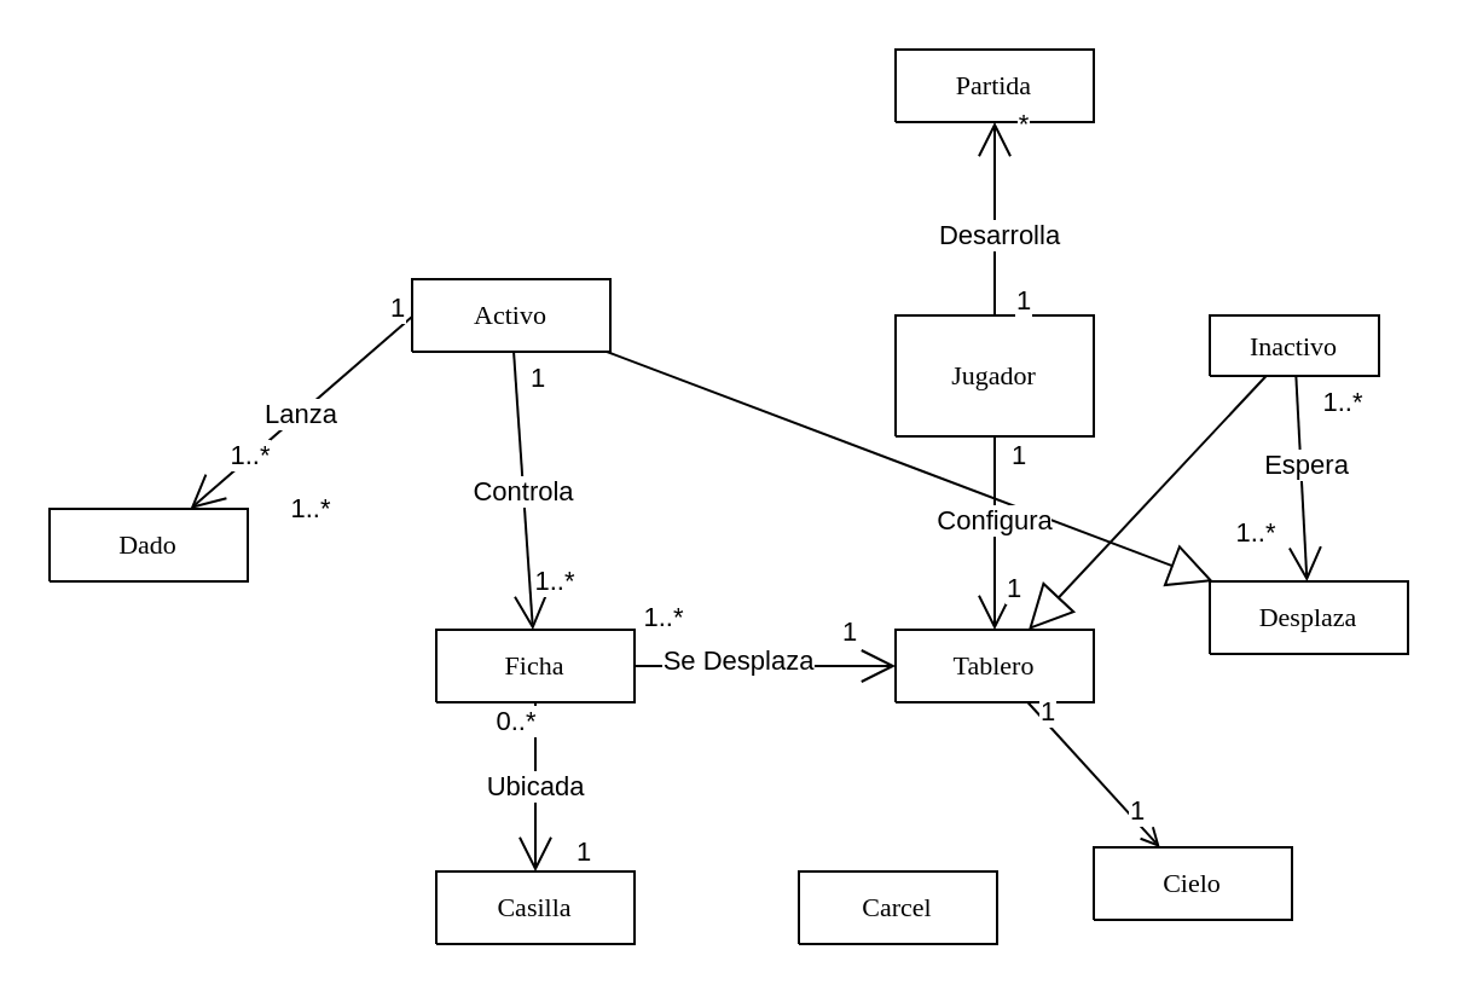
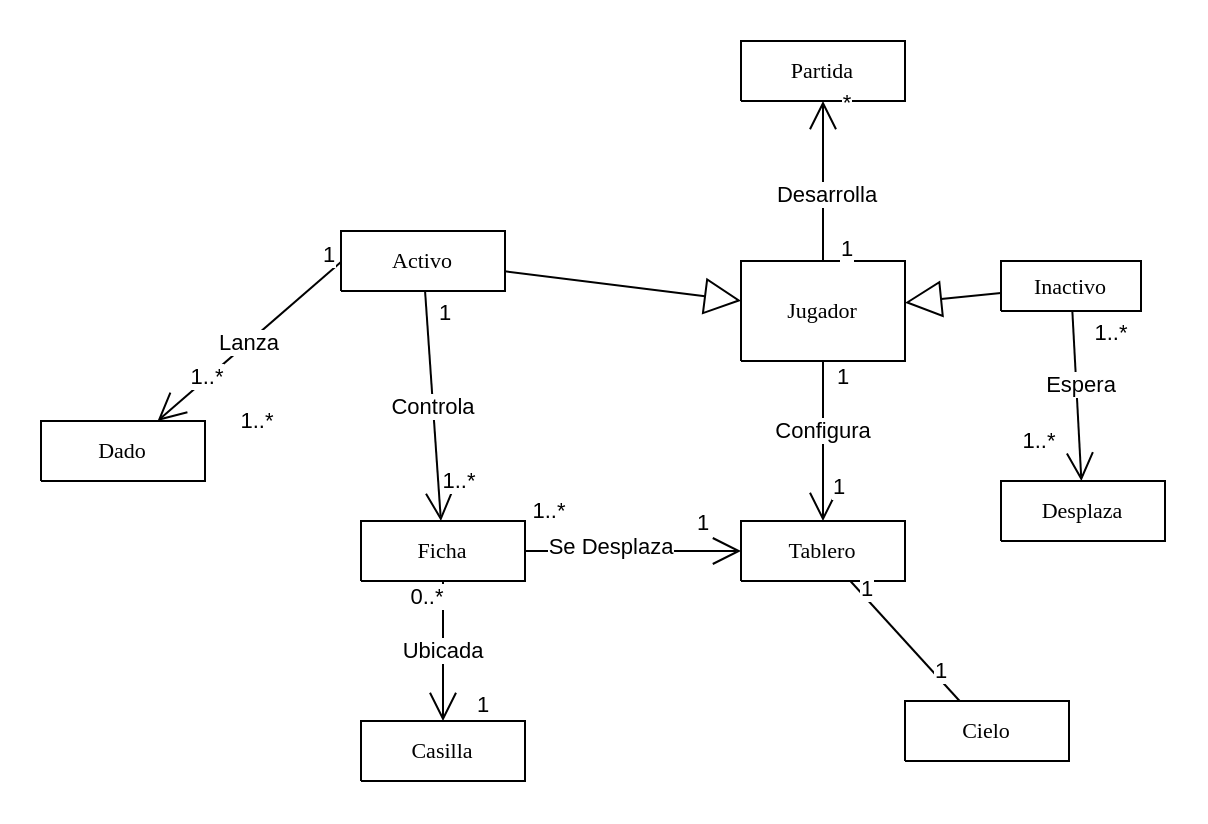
  <mxCell id="0" />
  <mxCell id="1" parent="0" />
  <mxCell id="2" value="&lt;font style=&quot;font-size:11px;font-family:Calibri;color:#000000;direction:ltr;letter-spacing:0px;line-height:120%;opacity:1&quot;&gt;Desplaza&lt;br&gt;&lt;/font&gt;" style="verticalAlign=middle;align=center;vsdxID=7;fillColor=#FFFFFF;gradientColor=none;shape=stencil(nZBLDoAgDERP0z3SIyjew0SURgSD+Lu9kMZoXLhwN9O+tukAlrNpJg1SzDH4QW/URgNYgZTkjA4UkwJUgGXng+6DX1zLfmoymdXo17xh5zmRJ6Q42BWCfc2oJfdAr+Yv+AP9Cb7OJ3H/2JG1HNGz/84klThPVCc=);strokeColor=#000000;spacingTop=-1;spacingBottom=-1;spacingLeft=-1;spacingRight=-1;labelBackgroundColor=none;rounded=0;html=1;whiteSpace=wrap;" parent="1" vertex="1"><mxGeometry x="500" y="240" width="82" height="30" as="geometry" /></mxCell>
  <mxCell id="3" value="&lt;font style=&quot;font-size:11px;font-family:Calibri;color:#000000;direction:ltr;letter-spacing:0px;line-height:120%;opacity:1&quot;&gt;Ficha&lt;br&gt;&lt;/font&gt;" style="verticalAlign=middle;align=center;vsdxID=7;fillColor=#FFFFFF;gradientColor=none;shape=stencil(nZBLDoAgDERP0z3SIyjew0SURgSD+Lu9kMZoXLhwN9O+tukAlrNpJg1SzDH4QW/URgNYgZTkjA4UkwJUgGXng+6DX1zLfmoymdXo17xh5zmRJ6Q42BWCfc2oJfdAr+Yv+AP9Cb7OJ3H/2JG1HNGz/84klThPVCc=);strokeColor=#000000;spacingTop=-1;spacingBottom=-1;spacingLeft=-1;spacingRight=-1;labelBackgroundColor=none;rounded=0;html=1;whiteSpace=wrap;" parent="1" vertex="1"><mxGeometry x="180" y="260" width="82" height="30" as="geometry" /></mxCell>
  <mxCell id="4" value="&lt;font style=&quot;font-size:11px;font-family:Calibri;color:#000000;direction:ltr;letter-spacing:0px;line-height:120%;opacity:1&quot;&gt;Dado&lt;br&gt;&lt;/font&gt;" style="verticalAlign=middle;align=center;vsdxID=7;fillColor=#FFFFFF;gradientColor=none;shape=stencil(nZBLDoAgDERP0z3SIyjew0SURgSD+Lu9kMZoXLhwN9O+tukAlrNpJg1SzDH4QW/URgNYgZTkjA4UkwJUgGXng+6DX1zLfmoymdXo17xh5zmRJ6Q42BWCfc2oJfdAr+Yv+AP9Cb7OJ3H/2JG1HNGz/84klThPVCc=);strokeColor=#000000;spacingTop=-1;spacingBottom=-1;spacingLeft=-1;spacingRight=-1;labelBackgroundColor=none;rounded=0;html=1;whiteSpace=wrap;" parent="1" vertex="1"><mxGeometry x="20" y="210" width="82" height="30" as="geometry" /></mxCell>
  <mxCell id="5" value="&lt;font style=&quot;font-size:11px;font-family:Calibri;color:#000000;direction:ltr;letter-spacing:0px;line-height:120%;opacity:1&quot;&gt;Tablero&lt;br&gt;&lt;/font&gt;" style="verticalAlign=middle;align=center;vsdxID=7;fillColor=#FFFFFF;gradientColor=none;shape=stencil(nZBLDoAgDERP0z3SIyjew0SURgSD+Lu9kMZoXLhwN9O+tukAlrNpJg1SzDH4QW/URgNYgZTkjA4UkwJUgGXng+6DX1zLfmoymdXo17xh5zmRJ6Q42BWCfc2oJfdAr+Yv+AP9Cb7OJ3H/2JG1HNGz/84klThPVCc=);strokeColor=#000000;spacingTop=-1;spacingBottom=-1;spacingLeft=-1;spacingRight=-1;labelBackgroundColor=none;rounded=0;html=1;whiteSpace=wrap;" parent="1" vertex="1"><mxGeometry x="370" y="260" width="82" height="30" as="geometry" /></mxCell>
  <mxCell id="6" value="&lt;font style=&quot;font-size:11px;font-family:Calibri;color:#000000;direction:ltr;letter-spacing:0px;line-height:120%;opacity:1&quot;&gt;Jugador&lt;br&gt;&lt;/font&gt;" style="verticalAlign=middle;align=center;vsdxID=7;fillColor=#FFFFFF;gradientColor=none;shape=stencil(nZBLDoAgDERP0z3SIyjew0SURgSD+Lu9kMZoXLhwN9O+tukAlrNpJg1SzDH4QW/URgNYgZTkjA4UkwJUgGXng+6DX1zLfmoymdXo17xh5zmRJ6Q42BWCfc2oJfdAr+Yv+AP9Cb7OJ3H/2JG1HNGz/84klThPVCc=);strokeColor=#000000;spacingTop=-1;spacingBottom=-1;spacingLeft=-1;spacingRight=-1;labelBackgroundColor=none;rounded=0;html=1;whiteSpace=wrap;" parent="1" vertex="1"><mxGeometry x="370" y="130" width="82" height="50" as="geometry" /></mxCell>
- <mxCell id="7" value="" style="endArrow=block;endSize=16;endFill=0;html=1;rounded=0;" parent="1" source="10" target="5" edge="1"><mxGeometry width="160" relative="1" as="geometry"><mxPoint x="280" y="90" as="sourcePoint" /><mxPoint x="390" y="140" as="targetPoint" /></mxGeometry></mxCell>
- <mxCell id="8" value="" style="endArrow=block;endSize=16;endFill=0;html=1;rounded=0;" parent="1" source="9" target="2" edge="1"><mxGeometry width="160" relative="1" as="geometry"><mxPoint x="270" y="150" as="sourcePoint" /><mxPoint x="390" y="160" as="targetPoint" /></mxGeometry></mxCell>
+ <mxCell id="7" value="" style="endArrow=block;endSize=16;endFill=0;html=1;rounded=0;" parent="1" source="10" target="6" edge="1"><mxGeometry width="160" relative="1" as="geometry"><mxPoint x="280" y="90" as="sourcePoint" /><mxPoint x="390" y="140" as="targetPoint" /></mxGeometry></mxCell>
+ <mxCell id="8" value="" style="endArrow=block;endSize=16;endFill=0;html=1;rounded=0;" parent="1" source="9" target="6" edge="1"><mxGeometry width="160" relative="1" as="geometry"><mxPoint x="270" y="150" as="sourcePoint" /><mxPoint x="390" y="160" as="targetPoint" /></mxGeometry></mxCell>
  <mxCell id="9" value="&lt;font style=&quot;font-size:11px;font-family:Calibri;color:#000000;direction:ltr;letter-spacing:0px;line-height:120%;opacity:1&quot;&gt;Activo&lt;br&gt;&lt;/font&gt;" style="verticalAlign=middle;align=center;vsdxID=7;fillColor=#FFFFFF;gradientColor=none;shape=stencil(nZBLDoAgDERP0z3SIyjew0SURgSD+Lu9kMZoXLhwN9O+tukAlrNpJg1SzDH4QW/URgNYgZTkjA4UkwJUgGXng+6DX1zLfmoymdXo17xh5zmRJ6Q42BWCfc2oJfdAr+Yv+AP9Cb7OJ3H/2JG1HNGz/84klThPVCc=);strokeColor=#000000;spacingTop=-1;spacingBottom=-1;spacingLeft=-1;spacingRight=-1;labelBackgroundColor=none;rounded=0;html=1;whiteSpace=wrap;" parent="1" vertex="1"><mxGeometry x="170" y="115" width="82" height="30" as="geometry" /></mxCell>
  <mxCell id="10" value="&lt;font style=&quot;font-size:11px;font-family:Calibri;color:#000000;direction:ltr;letter-spacing:0px;line-height:120%;opacity:1&quot;&gt;Inactivo&lt;br&gt;&lt;/font&gt;" style="verticalAlign=middle;align=center;vsdxID=7;fillColor=#FFFFFF;gradientColor=none;shape=stencil(nZBLDoAgDERP0z3SIyjew0SURgSD+Lu9kMZoXLhwN9O+tukAlrNpJg1SzDH4QW/URgNYgZTkjA4UkwJUgGXng+6DX1zLfmoymdXo17xh5zmRJ6Q42BWCfc2oJfdAr+Yv+AP9Cb7OJ3H/2JG1HNGz/84klThPVCc=);strokeColor=#000000;spacingTop=-1;spacingBottom=-1;spacingLeft=-1;spacingRight=-1;labelBackgroundColor=none;rounded=0;html=1;whiteSpace=wrap;" parent="1" vertex="1"><mxGeometry x="500" y="130" width="70" height="25" as="geometry" /></mxCell>
  <mxCell id="11" value="&lt;font style=&quot;font-size:11px;font-family:Calibri;color:#000000;direction:ltr;letter-spacing:0px;line-height:120%;opacity:1&quot;&gt;Casilla&lt;br&gt;&lt;/font&gt;" style="verticalAlign=middle;align=center;vsdxID=7;fillColor=#FFFFFF;gradientColor=none;shape=stencil(nZBLDoAgDERP0z3SIyjew0SURgSD+Lu9kMZoXLhwN9O+tukAlrNpJg1SzDH4QW/URgNYgZTkjA4UkwJUgGXng+6DX1zLfmoymdXo17xh5zmRJ6Q42BWCfc2oJfdAr+Yv+AP9Cb7OJ3H/2JG1HNGz/84klThPVCc=);strokeColor=#000000;spacingTop=-1;spacingBottom=-1;spacingLeft=-1;spacingRight=-1;labelBackgroundColor=none;rounded=0;html=1;whiteSpace=wrap;" parent="1" vertex="1"><mxGeometry x="180" y="360" width="82" height="30" as="geometry" /></mxCell>
  <mxCell id="12" value="Controla" style="endArrow=open;endFill=1;endSize=12;html=1;rounded=0;" parent="1" source="9" target="3" edge="1"><mxGeometry width="160" relative="1" as="geometry"><mxPoint x="450" y="200" as="sourcePoint" /><mxPoint x="610" y="200" as="targetPoint" /></mxGeometry></mxCell>
  <mxCell id="13" value="1..*" style="edgeLabel;html=1;align=center;verticalAlign=middle;resizable=0;points=[];" parent="12" connectable="0" vertex="1"><mxGeometry x="0.775" y="3" relative="1" as="geometry"><mxPoint x="6" y="-7" as="offset" /></mxGeometry></mxCell>
  <mxCell id="14" value="1" style="edgeLabel;html=1;align=center;verticalAlign=middle;resizable=0;points=[];" parent="12" connectable="0" vertex="1"><mxGeometry x="-0.811" relative="1" as="geometry"><mxPoint x="9" as="offset" /></mxGeometry></mxCell>
  <mxCell id="15" value="Ubicada" style="endArrow=open;endFill=1;endSize=12;html=1;rounded=0;" parent="1" source="3" target="11" edge="1"><mxGeometry width="160" relative="1" as="geometry"><mxPoint x="400" y="295" as="sourcePoint" /><mxPoint x="400" y="375" as="targetPoint" /><mxPoint as="offset" /></mxGeometry></mxCell>
  <mxCell id="16" value="1" style="edgeLabel;html=1;align=center;verticalAlign=middle;resizable=0;points=[];" parent="15" connectable="0" vertex="1"><mxGeometry x="0.775" y="3" relative="1" as="geometry"><mxPoint x="16" y="-1" as="offset" /></mxGeometry></mxCell>
  <mxCell id="17" value="0..*" style="edgeLabel;html=1;align=center;verticalAlign=middle;resizable=0;points=[];" parent="15" connectable="0" vertex="1"><mxGeometry x="-0.811" relative="1" as="geometry"><mxPoint x="-9" as="offset" /></mxGeometry></mxCell>
  <mxCell id="18" value="" style="endArrow=open;endFill=1;endSize=12;html=1;rounded=0;" parent="1" source="10" target="2" edge="1"><mxGeometry width="160" relative="1" as="geometry"><mxPoint x="262" y="45" as="sourcePoint" /><mxPoint x="422" y="45" as="targetPoint" /></mxGeometry></mxCell>
  <mxCell id="19" value="Espera" style="edgeLabel;html=1;align=center;verticalAlign=middle;resizable=0;points=[];" parent="18" connectable="0" vertex="1"><mxGeometry x="-0.121" y="2" relative="1" as="geometry"><mxPoint as="offset" /></mxGeometry></mxCell>
  <mxCell id="20" value="1..*" style="edgeLabel;html=1;align=center;verticalAlign=middle;resizable=0;points=[];" parent="18" connectable="0" vertex="1"><mxGeometry x="0.799" y="-1" relative="1" as="geometry"><mxPoint x="-20" y="-12" as="offset" /></mxGeometry></mxCell>
  <mxCell id="21" value="1..*" style="edgeLabel;html=1;align=center;verticalAlign=middle;resizable=0;points=[];" parent="18" connectable="0" vertex="1"><mxGeometry x="-0.939" y="1" relative="1" as="geometry"><mxPoint x="18" y="8" as="offset" /></mxGeometry></mxCell>
  <mxCell id="22" value="Lanza" style="endArrow=open;endFill=1;endSize=12;html=1;rounded=0;exitX=-0.002;exitY=0.519;exitDx=0;exitDy=0;exitPerimeter=0;" parent="1" source="9" target="4" edge="1"><mxGeometry x="0.002" width="160" relative="1" as="geometry"><mxPoint x="150" y="160" as="sourcePoint" /><mxPoint x="150" y="240" as="targetPoint" /><mxPoint as="offset" /></mxGeometry></mxCell>
  <mxCell id="23" value="1..*" style="edgeLabel;html=1;align=center;verticalAlign=middle;resizable=0;points=[];" parent="22" connectable="0" vertex="1"><mxGeometry x="0.775" y="3" relative="1" as="geometry"><mxPoint x="12" y="-16" as="offset" /></mxGeometry></mxCell>
  <mxCell id="24" value="1" style="edgeLabel;html=1;align=center;verticalAlign=middle;resizable=0;points=[];" parent="22" connectable="0" vertex="1"><mxGeometry x="-0.811" relative="1" as="geometry"><mxPoint x="2" y="-11" as="offset" /></mxGeometry></mxCell>
  <mxCell id="25" value="" style="endArrow=open;endFill=1;endSize=12;html=1;rounded=0;" parent="1" source="6" target="5" edge="1"><mxGeometry width="160" relative="1" as="geometry"><mxPoint x="441" y="140" as="sourcePoint" /><mxPoint x="441" as="targetPoint" y="300" /></mxGeometry></mxCell>
  <mxCell id="26" value="1" style="edgeLabel;html=1;align=center;verticalAlign=middle;resizable=0;points=[];" parent="25" connectable="0" vertex="1"><mxGeometry x="-0.815" y="-1" relative="1" as="geometry"><mxPoint x="10" as="offset" /></mxGeometry></mxCell>
  <mxCell id="27" value="1" style="edgeLabel;html=1;align=center;verticalAlign=middle;resizable=0;points=[];" parent="25" connectable="0" vertex="1"><mxGeometry x="0.775" y="-2" relative="1" as="geometry"><mxPoint x="9" y="-9" as="offset" /></mxGeometry></mxCell>
  <mxCell id="28" value="Configura" style="edgeLabel;html=1;align=center;verticalAlign=middle;resizable=0;points=[];" parent="25" connectable="0" vertex="1"><mxGeometry x="-0.141" y="-1" relative="1" as="geometry"><mxPoint as="offset" /></mxGeometry></mxCell>
  <mxCell id="29" value="&lt;font style=&quot;font-size:11px;font-family:Calibri;color:#000000;direction:ltr;letter-spacing:0px;line-height:120%;opacity:1&quot;&gt;Cielo&lt;br&gt;&lt;/font&gt;" style="verticalAlign=middle;align=center;vsdxID=7;fillColor=#FFFFFF;gradientColor=none;shape=stencil(nZBLDoAgDERP0z3SIyjew0SURgSD+Lu9kMZoXLhwN9O+tukAlrNpJg1SzDH4QW/URgNYgZTkjA4UkwJUgGXng+6DX1zLfmoymdXo17xh5zmRJ6Q42BWCfc2oJfdAr+Yv+AP9Cb7OJ3H/2JG1HNGz/84klThPVCc=);strokeColor=#000000;spacingTop=-1;spacingBottom=-1;spacingLeft=-1;spacingRight=-1;labelBackgroundColor=none;rounded=0;html=1;whiteSpace=wrap;" parent="1" vertex="1"><mxGeometry x="452" y="350" width="82" height="30" as="geometry" /></mxCell>
- <mxCell id="30" value="&lt;font style=&quot;font-size:11px;font-family:Calibri;color:#000000;direction:ltr;letter-spacing:0px;line-height:120%;opacity:1&quot;&gt;Carcel&lt;br&gt;&lt;/font&gt;" style="verticalAlign=middle;align=center;vsdxID=7;fillColor=#FFFFFF;gradientColor=none;shape=stencil(nZBLDoAgDERP0z3SIyjew0SURgSD+Lu9kMZoXLhwN9O+tukAlrNpJg1SzDH4QW/URgNYgZTkjA4UkwJUgGXng+6DX1zLfmoymdXo17xh5zmRJ6Q42BWCfc2oJfdAr+Yv+AP9Cb7OJ3H/2JG1HNGz/84klThPVCc=);strokeColor=#000000;spacingTop=-1;spacingBottom=-1;spacingLeft=-1;spacingRight=-1;labelBackgroundColor=none;rounded=0;html=1;whiteSpace=wrap;" parent="1" vertex="1"><mxGeometry x="330" y="360" width="82" height="30" as="geometry" /></mxCell>
- <mxCell id="31" value="" style="endArrow=open;html=1;rounded=0;" parent="1" source="5" target="29" edge="1"><mxGeometry relative="1" as="geometry"><mxPoint x="452" y="275" as="sourcePoint" /><mxPoint x="530" y="330" as="targetPoint" /></mxGeometry></mxCell>
+ <mxCell id="31" value="" style="endArrow=none;html=1;rounded=0;" parent="1" source="5" target="29" edge="1"><mxGeometry relative="1" as="geometry"><mxPoint x="452" y="275" as="sourcePoint" /><mxPoint x="530" y="330" as="targetPoint" /></mxGeometry></mxCell>
  <mxCell id="32" value="1" style="edgeLabel;html=1;align=center;verticalAlign=middle;resizable=0;points=[];" parent="31" connectable="0" vertex="1"><mxGeometry x="-0.757" y="2" relative="1" as="geometry"><mxPoint y="-3" as="offset" /></mxGeometry></mxCell>
  <mxCell id="33" value="1" style="edgeLabel;html=1;align=center;verticalAlign=middle;resizable=0;points=[];" parent="31" connectable="0" vertex="1"><mxGeometry x="0.683" y="-1" relative="1" as="geometry"><mxPoint y="-6" as="offset" /></mxGeometry></mxCell>
  <mxCell id="34" value="1..*" style="endArrow=open;endFill=1;endSize=12;html=1;rounded=0;" parent="1" source="3" target="5" edge="1"><mxGeometry x="-0.78" y="20" width="160" relative="1" as="geometry"><mxPoint x="282" y="265" as="sourcePoint" /><mxPoint x="442" y="265" as="targetPoint" /><mxPoint as="offset" /></mxGeometry></mxCell>
  <mxCell id="35" value="Se Desplaza" style="edgeLabel;html=1;align=center;verticalAlign=middle;resizable=0;points=[];" parent="34" connectable="0" vertex="1"><mxGeometry x="-0.22" y="3" relative="1" as="geometry"><mxPoint as="offset" /></mxGeometry></mxCell>
  <mxCell id="36" value="1" style="edgeLabel;html=1;align=center;verticalAlign=middle;resizable=0;points=[];" parent="34" connectable="0" vertex="1"><mxGeometry x="0.817" y="-1" relative="1" as="geometry"><mxPoint x="-10" y="-16" as="offset" /></mxGeometry></mxCell>
  <mxCell id="37" value="1..*" style="edgeLabel;html=1;align=center;verticalAlign=middle;resizable=0;points=[];" parent="1" connectable="0" vertex="1"><mxGeometry x="127.87" y="209.301" as="geometry" /></mxCell>
  <mxCell id="38" value="&lt;font style=&quot;font-size:11px;font-family:Calibri;color:#000000;direction:ltr;letter-spacing:0px;line-height:120%;opacity:1&quot;&gt;Partida&lt;br&gt;&lt;/font&gt;" style="verticalAlign=middle;align=center;vsdxID=7;fillColor=#FFFFFF;gradientColor=none;shape=stencil(nZBLDoAgDERP0z3SIyjew0SURgSD+Lu9kMZoXLhwN9O+tukAlrNpJg1SzDH4QW/URgNYgZTkjA4UkwJUgGXng+6DX1zLfmoymdXo17xh5zmRJ6Q42BWCfc2oJfdAr+Yv+AP9Cb7OJ3H/2JG1HNGz/84klThPVCc=);strokeColor=#000000;spacingTop=-1;spacingBottom=-1;spacingLeft=-1;spacingRight=-1;labelBackgroundColor=none;rounded=0;html=1;whiteSpace=wrap;" parent="1" vertex="1"><mxGeometry x="370" y="20" width="82" height="30" as="geometry" /></mxCell>
  <mxCell id="39" value="" style="endArrow=open;endFill=1;endSize=12;html=1;rounded=0;" parent="1" source="6" target="38" edge="1"><mxGeometry width="160" relative="1" as="geometry"><mxPoint x="421" y="170" as="sourcePoint" /><mxPoint x="421" y="270" as="targetPoint" /></mxGeometry></mxCell>
  <mxCell id="40" value="1" style="edgeLabel;html=1;align=center;verticalAlign=middle;resizable=0;points=[];" parent="39" connectable="0" vertex="1"><mxGeometry x="-0.815" y="-1" relative="1" as="geometry"><mxPoint x="10" as="offset" /></mxGeometry></mxCell>
  <mxCell id="41" value="*" style="edgeLabel;html=1;align=center;verticalAlign=middle;resizable=0;points=[];" parent="39" connectable="0" vertex="1"><mxGeometry x="0.775" y="-2" relative="1" as="geometry"><mxPoint x="9" y="-9" as="offset" /></mxGeometry></mxCell>
  <mxCell id="42" value="Desarrolla" style="edgeLabel;html=1;align=center;verticalAlign=middle;resizable=0;points=[];" parent="39" connectable="0" vertex="1"><mxGeometry x="-0.141" y="-1" relative="1" as="geometry"><mxPoint as="offset" /></mxGeometry></mxCell>
